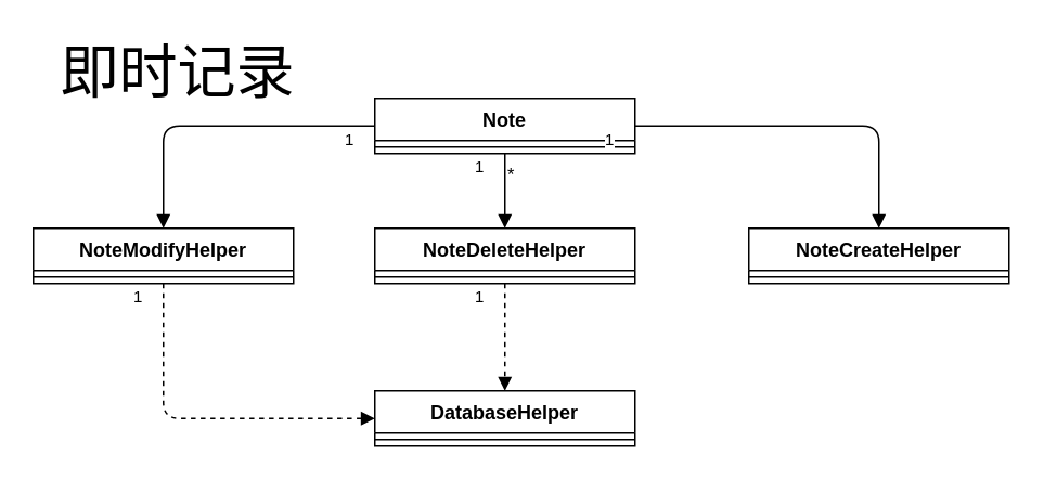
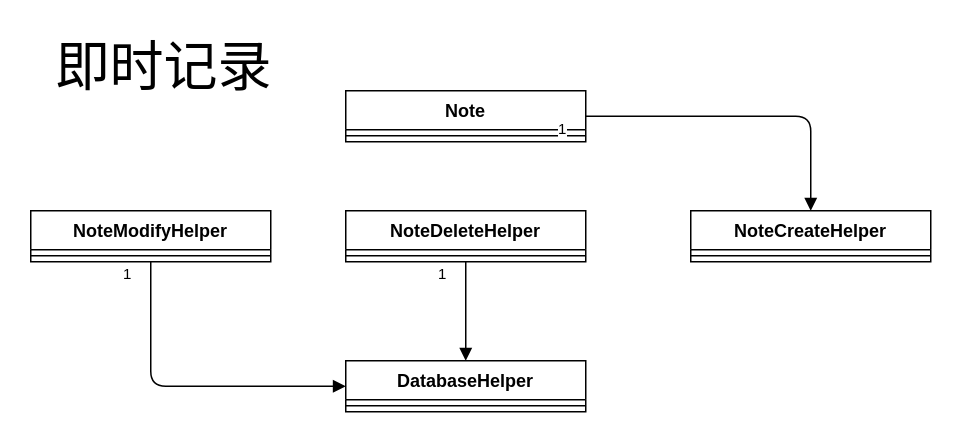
  <mxCell id="0" />
  <mxCell id="1" parent="0" />
  <mxCell id="2" value="Note" style="swimlane;fontStyle=1;align=center;verticalAlign=top;childLayout=stackLayout;horizontal=1;startSize=26;horizontalStack=0;resizeParent=1;resizeParentMax=0;resizeLast=0;collapsible=1;marginBottom=0;" parent="1" vertex="1"><mxGeometry x="230" y="60" width="160" height="34" as="geometry" /></mxCell>
  <mxCell id="3" value="" style="line;strokeWidth=1;fillColor=none;align=left;verticalAlign=middle;spacingTop=-1;spacingLeft=3;spacingRight=3;rotatable=0;labelPosition=right;points=[];portConstraint=eastwest;" parent="2" vertex="1"><mxGeometry y="26" width="160" height="8" as="geometry" /></mxCell>
  <mxCell id="4" value="DatabaseHelper" style="swimlane;fontStyle=1;align=center;verticalAlign=top;childLayout=stackLayout;horizontal=1;startSize=26;horizontalStack=0;resizeParent=1;resizeParentMax=0;resizeLast=0;collapsible=1;marginBottom=0;" parent="1" vertex="1"><mxGeometry x="230" y="240" width="160" height="34" as="geometry" /></mxCell>
  <mxCell id="5" value="" style="line;strokeWidth=1;fillColor=none;align=left;verticalAlign=middle;spacingTop=-1;spacingLeft=3;spacingRight=3;rotatable=0;labelPosition=right;points=[];portConstraint=eastwest;" parent="4" vertex="1"><mxGeometry y="26" width="160" height="8" as="geometry" /></mxCell>
  <mxCell id="6" value="NoteModifyHelper" style="swimlane;fontStyle=1;align=center;verticalAlign=top;childLayout=stackLayout;horizontal=1;startSize=26;horizontalStack=0;resizeParent=1;resizeParentMax=0;resizeLast=0;collapsible=1;marginBottom=0;" parent="1" vertex="1"><mxGeometry x="20" y="140" width="160" height="34" as="geometry" /></mxCell>
  <mxCell id="7" value="" style="line;strokeWidth=1;fillColor=none;align=left;verticalAlign=middle;spacingTop=-1;spacingLeft=3;spacingRight=3;rotatable=0;labelPosition=right;points=[];portConstraint=eastwest;" parent="6" vertex="1"><mxGeometry y="26" width="160" height="8" as="geometry" /></mxCell>
  <mxCell id="8" value="NoteCreateHelper" style="swimlane;fontStyle=1;align=center;verticalAlign=top;childLayout=stackLayout;horizontal=1;startSize=26;horizontalStack=0;resizeParent=1;resizeParentMax=0;resizeLast=0;collapsible=1;marginBottom=0;" parent="1" vertex="1"><mxGeometry x="460" y="140" width="160" height="34" as="geometry" /></mxCell>
  <mxCell id="9" value="" style="line;strokeWidth=1;fillColor=none;align=left;verticalAlign=middle;spacingTop=-1;spacingLeft=3;spacingRight=3;rotatable=0;labelPosition=right;points=[];portConstraint=eastwest;" parent="8" vertex="1"><mxGeometry y="26" width="160" height="8" as="geometry" /></mxCell>
  <mxCell id="10" value="NoteDeleteHelper" style="swimlane;fontStyle=1;align=center;verticalAlign=top;childLayout=stackLayout;horizontal=1;startSize=26;horizontalStack=0;resizeParent=1;resizeParentMax=0;resizeLast=0;collapsible=1;marginBottom=0;" parent="1" vertex="1"><mxGeometry x="230" y="140" width="160" height="34" as="geometry" /></mxCell>
  <mxCell id="11" value="" style="line;strokeWidth=1;fillColor=none;align=left;verticalAlign=middle;spacingTop=-1;spacingLeft=3;spacingRight=3;rotatable=0;labelPosition=right;points=[];portConstraint=eastwest;" parent="10" vertex="1"><mxGeometry y="26" width="160" height="8" as="geometry" /></mxCell>
- <mxCell id="12" value="*" style="endArrow=block;endFill=1;html=1;edgeStyle=orthogonalEdgeStyle;align=left;verticalAlign=top;exitX=0.5;exitY=1;exitDx=0;exitDy=0;entryX=0.5;entryY=0;entryDx=0;entryDy=0;" parent="1" source="2" target="10" edge="1"><mxGeometry x="-1" relative="1" as="geometry"><mxPoint x="120" y="350" as="sourcePoint" /><mxPoint x="310" y="140" as="targetPoint" /></mxGeometry></mxCell>
- <mxCell id="13" value="1" style="resizable=0;html=1;align=left;verticalAlign=bottom;labelBackgroundColor=#ffffff;fontSize=10;" parent="12" connectable="0" vertex="1"><mxGeometry x="-1" relative="1" as="geometry"><mxPoint x="-20" y="16" as="offset" /></mxGeometry></mxCell>
- <mxCell id="14" value="" style="endArrow=block;endFill=1;html=1;edgeStyle=orthogonalEdgeStyle;align=left;verticalAlign=top;exitX=0.5;exitY=1;exitDx=0;exitDy=0;entryX=0.5;entryY=0;entryDx=0;entryDy=0;dashed=1;" parent="1" source="10" target="4" edge="1"><mxGeometry x="-1" relative="1" as="geometry"><mxPoint x="319.857" y="104.095" as="sourcePoint" /><mxPoint x="319.857" y="149.81" as="targetPoint" /></mxGeometry></mxCell>
+ <mxCell id="14" value="" style="endArrow=block;endFill=1;html=1;edgeStyle=orthogonalEdgeStyle;align=left;verticalAlign=top;exitX=0.5;exitY=1;exitDx=0;exitDy=0;entryX=0.5;entryY=0;entryDx=0;entryDy=0;" parent="1" source="10" target="4" edge="1"><mxGeometry x="-1" relative="1" as="geometry"><mxPoint x="319.857" y="104.095" as="sourcePoint" /><mxPoint x="319.857" y="149.81" as="targetPoint" /></mxGeometry></mxCell>
  <mxCell id="15" value="1" style="resizable=0;html=1;align=left;verticalAlign=bottom;labelBackgroundColor=#ffffff;fontSize=10;" parent="14" connectable="0" vertex="1"><mxGeometry x="-1" relative="1" as="geometry"><mxPoint x="-20" y="16" as="offset" /></mxGeometry></mxCell>
- <mxCell id="16" value="" style="endArrow=block;endFill=1;html=1;edgeStyle=orthogonalEdgeStyle;align=left;verticalAlign=top;exitX=0;exitY=0.5;exitDx=0;exitDy=0;entryX=0.5;entryY=0;entryDx=0;entryDy=0;" parent="1" source="2" target="6" edge="1"><mxGeometry x="-1" relative="1" as="geometry"><mxPoint x="179.857" y="77.095" as="sourcePoint" /><mxPoint x="179.857" y="142.81" as="targetPoint" /></mxGeometry></mxCell>
- <mxCell id="17" value="1" style="resizable=0;html=1;align=left;verticalAlign=bottom;labelBackgroundColor=#ffffff;fontSize=10;" parent="16" connectable="0" vertex="1"><mxGeometry x="-1" relative="1" as="geometry"><mxPoint x="-20" y="16" as="offset" /></mxGeometry></mxCell>
- <mxCell id="18" value="" style="endArrow=block;endFill=1;html=1;edgeStyle=orthogonalEdgeStyle;align=left;verticalAlign=top;exitX=0.5;exitY=1;exitDx=0;exitDy=0;entryX=0;entryY=0.5;entryDx=0;entryDy=0;dashed=1;" parent="1" source="6" target="4" edge="1"><mxGeometry x="-1" relative="1" as="geometry"><mxPoint x="239.857" y="86.952" as="sourcePoint" /><mxPoint x="109.857" y="149.81" as="targetPoint" /></mxGeometry></mxCell>
+ <mxCell id="18" value="" style="endArrow=block;endFill=1;html=1;edgeStyle=orthogonalEdgeStyle;align=left;verticalAlign=top;exitX=0.5;exitY=1;exitDx=0;exitDy=0;entryX=0;entryY=0.5;entryDx=0;entryDy=0;" parent="1" source="6" target="4" edge="1"><mxGeometry x="-1" relative="1" as="geometry"><mxPoint x="239.857" y="86.952" as="sourcePoint" /><mxPoint x="109.857" y="149.81" as="targetPoint" /></mxGeometry></mxCell>
  <mxCell id="19" value="1" style="resizable=0;html=1;align=left;verticalAlign=bottom;labelBackgroundColor=#ffffff;fontSize=10;" parent="18" connectable="0" vertex="1"><mxGeometry x="-1" relative="1" as="geometry"><mxPoint x="-20" y="16" as="offset" /></mxGeometry></mxCell>
  <mxCell id="20" value="" style="endArrow=block;endFill=1;html=1;edgeStyle=orthogonalEdgeStyle;align=left;verticalAlign=top;exitX=1;exitY=0.5;exitDx=0;exitDy=0;entryX=0.5;entryY=0;entryDx=0;entryDy=0;" parent="1" source="2" target="8" edge="1"><mxGeometry x="-1" relative="1" as="geometry"><mxPoint x="109.857" y="184.095" as="sourcePoint" /><mxPoint x="239.857" y="266.952" as="targetPoint" /></mxGeometry></mxCell>
  <mxCell id="21" value="1" style="resizable=0;html=1;align=left;verticalAlign=bottom;labelBackgroundColor=#ffffff;fontSize=10;" parent="20" connectable="0" vertex="1"><mxGeometry x="-1" relative="1" as="geometry"><mxPoint x="-20" y="16" as="offset" /></mxGeometry></mxCell>
  <mxCell id="22" value="&lt;font style=&quot;font-size: 36px&quot;&gt;即时记录&lt;/font&gt;" style="text;html=1;resizable=0;points=[];autosize=1;align=left;verticalAlign=top;spacingTop=-4;" parent="1" vertex="1"><mxGeometry x="35" y="20" width="160" height="20" as="geometry" /></mxCell>
